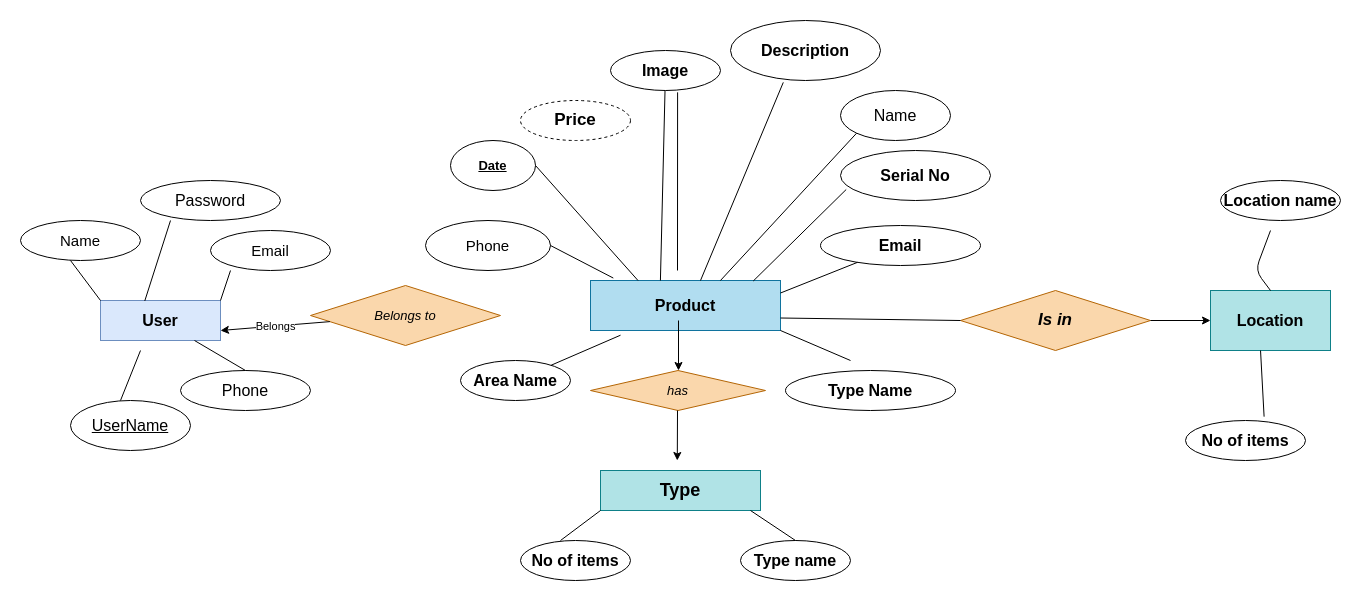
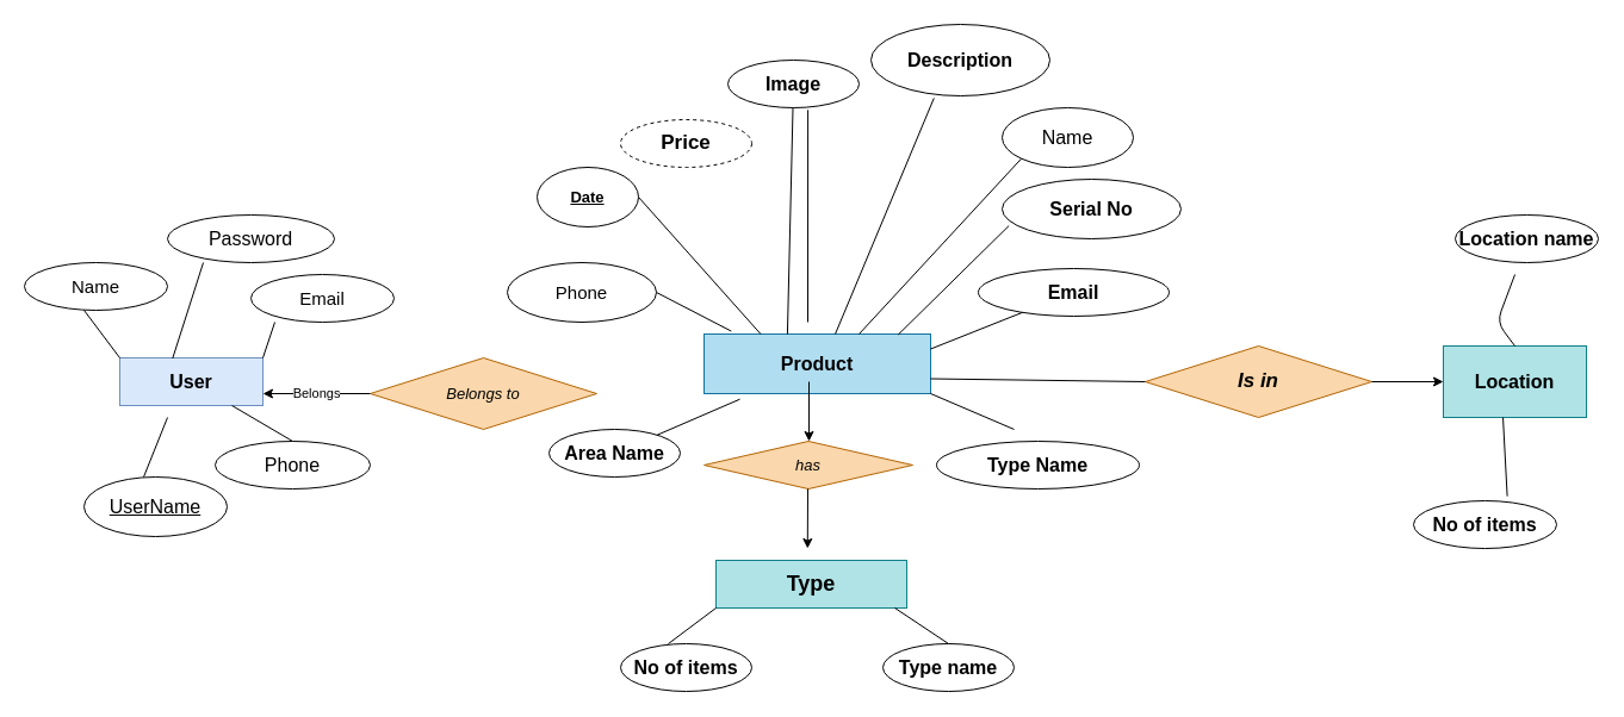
  <mxCell id="0" />
  <mxCell id="1" parent="0" />
  <mxCell id="2" value="&lt;font style=&quot;font-size: 16px&quot;&gt;&lt;b&gt;Product&lt;/b&gt;&lt;/font&gt;" style="rounded=0;whiteSpace=wrap;html=1;fillColor=#b1ddf0;strokeColor=#10739e;" parent="1" vertex="1"><mxGeometry x="590" y="280" width="190" height="50" as="geometry" /></mxCell>
- <mxCell id="3" value="&lt;i&gt;&lt;font style=&quot;font-size: 13px&quot;&gt;Belongs to&lt;/font&gt;&lt;/i&gt;" style="rhombus;whiteSpace=wrap;html=1;fillColor=#fad7ac;strokeColor=#b46504;" parent="1" vertex="1"><mxGeometry x="310" y="285" width="190" height="60" as="geometry" /></mxCell>
+ <mxCell id="3" value="&lt;i&gt;&lt;font style=&quot;font-size: 13px&quot;&gt;Belongs to&lt;/font&gt;&lt;/i&gt;" style="rhombus;whiteSpace=wrap;html=1;fillColor=#fad7ac;strokeColor=#b46504;" parent="1" vertex="1"><mxGeometry x="310" y="300" width="190" height="60" as="geometry" /></mxCell>
  <mxCell id="4" value="&lt;b&gt;&lt;font style=&quot;font-size: 16px&quot;&gt;User&lt;/font&gt;&lt;/b&gt;" style="rounded=0;whiteSpace=wrap;html=1;fillColor=#dae8fc;strokeColor=#6c8ebf;" parent="1" vertex="1"><mxGeometry x="100" y="300" width="120" height="40" as="geometry" /></mxCell>
  <mxCell id="5" value="&lt;font style=&quot;font-size: 15px&quot;&gt;Name&lt;/font&gt;" style="ellipse;whiteSpace=wrap;html=1;" parent="1" vertex="1"><mxGeometry x="20" y="220" width="120" height="40" as="geometry" /></mxCell>
  <mxCell id="6" value="&lt;font style=&quot;font-size: 16px&quot;&gt;Password&lt;/font&gt;" style="ellipse;whiteSpace=wrap;html=1;" parent="1" vertex="1"><mxGeometry x="140" y="180" width="140" height="40" as="geometry" /></mxCell>
  <mxCell id="7" value="&lt;font style=&quot;font-size: 15px&quot;&gt;Email&lt;/font&gt;" style="ellipse;whiteSpace=wrap;html=1;" parent="1" vertex="1"><mxGeometry x="210" y="230" width="120" height="40" as="geometry" /></mxCell>
  <mxCell id="8" value="&lt;font style=&quot;font-size: 16px&quot;&gt;Phone&lt;/font&gt;" style="ellipse;whiteSpace=wrap;html=1;" parent="1" vertex="1"><mxGeometry x="180" y="370" width="130" height="40" as="geometry" /></mxCell>
  <mxCell id="9" value="&lt;u&gt;&lt;font style=&quot;font-size: 16px&quot;&gt;UserName&lt;/font&gt;&lt;/u&gt;" style="ellipse;whiteSpace=wrap;html=1;" parent="1" vertex="1"><mxGeometry x="70" y="400" width="120" height="50" as="geometry" /></mxCell>
  <mxCell id="10" value="&lt;b&gt;&lt;font style=&quot;font-size: 18px&quot;&gt;Type&lt;/font&gt;&lt;/b&gt;" style="rounded=0;whiteSpace=wrap;html=1;fillColor=#b0e3e6;strokeColor=#0e8088;" parent="1" vertex="1"><mxGeometry x="600" y="470" width="160" height="40" as="geometry" /></mxCell>
  <mxCell id="11" value="&lt;font style=&quot;font-size: 16px&quot;&gt;&lt;b&gt;Location&lt;/b&gt;&lt;/font&gt;" style="rounded=0;whiteSpace=wrap;html=1;fillColor=#b0e3e6;strokeColor=#0e8088;" parent="1" vertex="1"><mxGeometry x="1210" y="290" width="120" height="60" as="geometry" /></mxCell>
  <mxCell id="12" value="&lt;span style=&quot;font-size: 13px&quot;&gt;&lt;i&gt;has&lt;/i&gt;&lt;/span&gt;" style="rhombus;whiteSpace=wrap;html=1;fillColor=#fad7ac;strokeColor=#b46504;" parent="1" vertex="1"><mxGeometry x="590" y="370" width="175" height="40" as="geometry" /></mxCell>
  <mxCell id="13" value="&lt;i&gt;&lt;font style=&quot;font-size: 17px&quot;&gt;&lt;b&gt;Is in&lt;/b&gt;&lt;/font&gt;&lt;/i&gt;" style="rhombus;whiteSpace=wrap;html=1;fillColor=#fad7ac;strokeColor=#b46504;" parent="1" vertex="1"><mxGeometry x="960" y="290" width="190" height="60" as="geometry" /></mxCell>
  <mxCell id="14" value="&lt;font size=&quot;1&quot;&gt;&lt;b style=&quot;font-size: 16px&quot;&gt;Location name&lt;/b&gt;&lt;/font&gt;" style="ellipse;whiteSpace=wrap;html=1;" parent="1" vertex="1"><mxGeometry x="1220" y="180" width="120" height="40" as="geometry" /></mxCell>
  <mxCell id="15" value="&lt;font size=&quot;1&quot;&gt;&lt;b style=&quot;font-size: 16px&quot;&gt;No of items&lt;/b&gt;&lt;/font&gt;" style="ellipse;whiteSpace=wrap;html=1;" parent="1" vertex="1"><mxGeometry x="1185" y="420" width="120" height="40" as="geometry" /></mxCell>
  <mxCell id="16" value="&lt;b&gt;&lt;u&gt;&lt;font style=&quot;font-size: 13px&quot;&gt;Date&lt;/font&gt;&lt;/u&gt;&lt;/b&gt;" style="ellipse;whiteSpace=wrap;html=1;" parent="1" vertex="1"><mxGeometry x="450" y="140" width="85" height="50" as="geometry" /></mxCell>
  <mxCell id="17" value="&lt;font style=&quot;font-size: 16px&quot;&gt;&lt;b&gt;Image&lt;/b&gt;&lt;/font&gt;" style="ellipse;whiteSpace=wrap;html=1;" parent="1" vertex="1"><mxGeometry x="610" y="50" width="110" height="40" as="geometry" /></mxCell>
  <mxCell id="18" value="&lt;b&gt;&lt;font style=&quot;font-size: 17px&quot;&gt;Price&lt;/font&gt;&lt;/b&gt;" style="ellipse;whiteSpace=wrap;html=1;dashed=1;" parent="1" vertex="1"><mxGeometry x="520" y="100" width="110" height="40" as="geometry" /></mxCell>
  <mxCell id="19" value="&lt;b&gt;&lt;font style=&quot;font-size: 16px&quot;&gt;Description&lt;/font&gt;&lt;/b&gt;" style="ellipse;whiteSpace=wrap;html=1;" parent="1" vertex="1"><mxGeometry x="730" y="20" width="150" height="60" as="geometry" /></mxCell>
  <mxCell id="20" value="&lt;font style=&quot;font-size: 16px&quot;&gt;Name&lt;/font&gt;" style="ellipse;whiteSpace=wrap;html=1;" parent="1" vertex="1"><mxGeometry x="840" y="90" width="110" height="50" as="geometry" /></mxCell>
  <mxCell id="21" value="&lt;font style=&quot;font-size: 16px&quot;&gt;&lt;b&gt;Serial No&lt;/b&gt;&lt;/font&gt;" style="ellipse;whiteSpace=wrap;html=1;" parent="1" vertex="1"><mxGeometry x="840" y="150" width="150" height="50" as="geometry" /></mxCell>
  <mxCell id="22" value="&lt;font style=&quot;font-size: 16px&quot;&gt;&lt;b&gt;Area Name&lt;/b&gt;&lt;/font&gt;" style="ellipse;whiteSpace=wrap;html=1;" parent="1" vertex="1"><mxGeometry x="460" y="360" width="110" height="40" as="geometry" /></mxCell>
  <mxCell id="23" value="&lt;font style=&quot;font-size: 15px&quot;&gt;Phone&lt;/font&gt;" style="ellipse;whiteSpace=wrap;html=1;" parent="1" vertex="1"><mxGeometry x="425" y="220" width="125" height="50" as="geometry" /></mxCell>
  <mxCell id="24" value="&lt;font style=&quot;font-size: 16px&quot;&gt;&lt;b&gt;Email&lt;/b&gt;&lt;/font&gt;" style="ellipse;whiteSpace=wrap;html=1;" parent="1" vertex="1"><mxGeometry x="820" y="225" width="160" height="40" as="geometry" /></mxCell>
  <mxCell id="25" value="&lt;font style=&quot;font-size: 16px&quot;&gt;&lt;b&gt;Type Name&lt;/b&gt;&lt;/font&gt;" style="ellipse;whiteSpace=wrap;html=1;" parent="1" vertex="1"><mxGeometry x="785" y="370" width="170" height="40" as="geometry" /></mxCell>
  <mxCell id="26" value="&lt;font style=&quot;font-size: 16px&quot;&gt;&lt;b&gt;No of items&lt;/b&gt;&lt;/font&gt;" style="ellipse;whiteSpace=wrap;html=1;" parent="1" vertex="1"><mxGeometry x="520" y="540" width="110" height="40" as="geometry" /></mxCell>
  <mxCell id="27" value="&lt;font style=&quot;font-size: 16px&quot;&gt;&lt;b&gt;Type name&lt;/b&gt;&lt;/font&gt;" style="ellipse;whiteSpace=wrap;html=1;" parent="1" vertex="1"><mxGeometry x="740" y="540" width="110" height="40" as="geometry" /></mxCell>
  <mxCell id="28" value="" style="endArrow=none;html=1;exitX=0.369;exitY=0.011;exitDx=0;exitDy=0;exitPerimeter=0;" parent="1" source="4" edge="1"><mxGeometry width="50" height="50" relative="1" as="geometry"><mxPoint x="110" y="280" as="sourcePoint" /><mxPoint x="170" y="220" as="targetPoint" /></mxGeometry></mxCell>
  <mxCell id="29" value="" style="endArrow=none;html=1;" parent="1" edge="1"><mxGeometry width="50" height="50" relative="1" as="geometry"><mxPoint x="220" y="300" as="sourcePoint" /><mxPoint x="230" y="270" as="targetPoint" /></mxGeometry></mxCell>
  <mxCell id="30" value="" style="endArrow=none;html=1;exitX=0;exitY=0;exitDx=0;exitDy=0;" parent="1" source="4" edge="1"><mxGeometry width="50" height="50" relative="1" as="geometry"><mxPoint x="60" y="290" as="sourcePoint" /><mxPoint x="70" y="260" as="targetPoint" /></mxGeometry></mxCell>
  <mxCell id="31" value="" style="endArrow=none;html=1;" parent="1" edge="1"><mxGeometry width="50" height="50" relative="1" as="geometry"><mxPoint x="120" y="400" as="sourcePoint" /><mxPoint x="140" y="350" as="targetPoint" /><Array as="points"><mxPoint x="140" y="350" /></Array></mxGeometry></mxCell>
  <mxCell id="32" value="" style="endArrow=none;html=1;exitX=0.5;exitY=0;exitDx=0;exitDy=0;" parent="1" source="8" target="4" edge="1"><mxGeometry width="50" height="50" relative="1" as="geometry"><mxPoint x="200" y="350" as="sourcePoint" /><mxPoint x="250" y="300" as="targetPoint" /></mxGeometry></mxCell>
  <mxCell id="33" value="Belongs" style="endArrow=classic;html=1;entryX=1;entryY=0.75;entryDx=0;entryDy=0;" parent="1" source="3" target="4" edge="1"><mxGeometry relative="1" as="geometry"><mxPoint x="240" y="350" as="sourcePoint" /><mxPoint x="270" y="310" as="targetPoint" /></mxGeometry></mxCell>
  <mxCell id="34" value="" style="endArrow=none;html=1;entryX=0.158;entryY=1.094;entryDx=0;entryDy=0;entryPerimeter=0;" parent="1" source="22" target="2" edge="1"><mxGeometry width="50" height="50" relative="1" as="geometry"><mxPoint x="580" y="400" as="sourcePoint" /><mxPoint x="630" y="350" as="targetPoint" /></mxGeometry></mxCell>
  <mxCell id="35" value="" style="endArrow=none;html=1;exitX=0.368;exitY=0;exitDx=0;exitDy=0;exitPerimeter=0;" parent="1" source="2" target="17" edge="1"><mxGeometry width="50" height="50" relative="1" as="geometry"><mxPoint x="580" y="250" as="sourcePoint" /><mxPoint x="630" y="200" as="targetPoint" /></mxGeometry></mxCell>
  <mxCell id="36" value="" style="endArrow=none;html=1;exitX=1;exitY=0.5;exitDx=0;exitDy=0;entryX=0.12;entryY=-0.049;entryDx=0;entryDy=0;entryPerimeter=0;" parent="1" source="23" target="2" edge="1"><mxGeometry width="50" height="50" relative="1" as="geometry"><mxPoint x="580" y="250" as="sourcePoint" /><mxPoint x="620" y="270" as="targetPoint" /></mxGeometry></mxCell>
  <mxCell id="37" value="" style="endArrow=none;html=1;entryX=1;entryY=0.5;entryDx=0;entryDy=0;exitX=0.25;exitY=0;exitDx=0;exitDy=0;" parent="1" source="2" target="16" edge="1"><mxGeometry width="50" height="50" relative="1" as="geometry"><mxPoint x="580" y="250" as="sourcePoint" /><mxPoint x="630" y="200" as="targetPoint" /><Array as="points"><mxPoint x="638" y="280" /></Array></mxGeometry></mxCell>
  <mxCell id="38" value="" style="endArrow=none;html=1;entryX=0.61;entryY=1.046;entryDx=0;entryDy=0;entryPerimeter=0;" parent="1" target="17" edge="1"><mxGeometry width="50" height="50" relative="1" as="geometry"><mxPoint x="677" y="270" as="sourcePoint" /><mxPoint x="630" y="200" as="targetPoint" /></mxGeometry></mxCell>
  <mxCell id="39" value="" style="endArrow=none;html=1;entryX=0.352;entryY=1.031;entryDx=0;entryDy=0;entryPerimeter=0;exitX=0.579;exitY=0;exitDx=0;exitDy=0;exitPerimeter=0;" parent="1" source="2" target="19" edge="1"><mxGeometry width="50" height="50" relative="1" as="geometry"><mxPoint x="580" y="250" as="sourcePoint" /><mxPoint x="630" y="200" as="targetPoint" /></mxGeometry></mxCell>
  <mxCell id="40" value="" style="endArrow=none;html=1;entryX=0;entryY=1;entryDx=0;entryDy=0;exitX=0.684;exitY=0;exitDx=0;exitDy=0;exitPerimeter=0;" parent="1" source="2" target="20" edge="1"><mxGeometry width="50" height="50" relative="1" as="geometry"><mxPoint x="580" y="250" as="sourcePoint" /><mxPoint x="630" y="200" as="targetPoint" /></mxGeometry></mxCell>
  <mxCell id="41" value="" style="endArrow=none;html=1;entryX=0.038;entryY=0.78;entryDx=0;entryDy=0;entryPerimeter=0;exitX=0.857;exitY=0.009;exitDx=0;exitDy=0;exitPerimeter=0;" parent="1" source="2" target="21" edge="1"><mxGeometry width="50" height="50" relative="1" as="geometry"><mxPoint x="580" y="250" as="sourcePoint" /><mxPoint x="630" y="200" as="targetPoint" /></mxGeometry></mxCell>
  <mxCell id="42" value="" style="endArrow=none;html=1;exitX=1;exitY=0.25;exitDx=0;exitDy=0;" parent="1" source="2" target="24" edge="1"><mxGeometry width="50" height="50" relative="1" as="geometry"><mxPoint x="580" y="250" as="sourcePoint" /><mxPoint x="630" y="200" as="targetPoint" /></mxGeometry></mxCell>
  <mxCell id="43" value="" style="endArrow=none;html=1;exitX=1;exitY=1;exitDx=0;exitDy=0;" parent="1" source="2" edge="1"><mxGeometry width="50" height="50" relative="1" as="geometry"><mxPoint x="580" y="250" as="sourcePoint" /><mxPoint x="850" y="360" as="targetPoint" /></mxGeometry></mxCell>
  <mxCell id="44" value="" style="endArrow=classic;html=1;" parent="1" edge="1"><mxGeometry width="50" height="50" relative="1" as="geometry"><mxPoint x="678" y="320" as="sourcePoint" /><mxPoint x="678" y="370" as="targetPoint" /></mxGeometry></mxCell>
  <mxCell id="45" value="" style="endArrow=classic;html=1;" parent="1" edge="1"><mxGeometry width="50" height="50" relative="1" as="geometry"><mxPoint x="677" y="410" as="sourcePoint" /><mxPoint x="676.79" y="460" as="targetPoint" /></mxGeometry></mxCell>
  <mxCell id="46" value="" style="endArrow=none;html=1;entryX=0;entryY=1;entryDx=0;entryDy=0;" parent="1" target="10" edge="1"><mxGeometry width="50" height="50" relative="1" as="geometry"><mxPoint x="560" y="540" as="sourcePoint" /><mxPoint x="630" y="350" as="targetPoint" /></mxGeometry></mxCell>
  <mxCell id="47" value="" style="endArrow=none;html=1;entryX=0.5;entryY=0;entryDx=0;entryDy=0;" parent="1" target="27" edge="1"><mxGeometry width="50" height="50" relative="1" as="geometry"><mxPoint x="750" y="510" as="sourcePoint" /><mxPoint x="630" y="350" as="targetPoint" /></mxGeometry></mxCell>
  <mxCell id="48" value="" style="endArrow=none;html=1;exitX=1;exitY=0.75;exitDx=0;exitDy=0;entryX=0;entryY=0.5;entryDx=0;entryDy=0;" parent="1" source="2" target="13" edge="1"><mxGeometry width="50" height="50" relative="1" as="geometry"><mxPoint x="760" y="400" as="sourcePoint" /><mxPoint x="950" y="330" as="targetPoint" /></mxGeometry></mxCell>
  <mxCell id="49" value="" style="endArrow=classic;html=1;entryX=0;entryY=0.5;entryDx=0;entryDy=0;" parent="1" source="13" target="11" edge="1"><mxGeometry width="50" height="50" relative="1" as="geometry"><mxPoint x="760" y="400" as="sourcePoint" /><mxPoint x="810" y="350" as="targetPoint" /></mxGeometry></mxCell>
  <mxCell id="50" value="" style="endArrow=none;html=1;exitX=0.5;exitY=0;exitDx=0;exitDy=0;" parent="1" source="11" edge="1"><mxGeometry width="50" height="50" relative="1" as="geometry"><mxPoint x="1225" y="300" as="sourcePoint" /><mxPoint x="1270" y="230" as="targetPoint" /><Array as="points"><mxPoint x="1255" y="270" /></Array></mxGeometry></mxCell>
  <mxCell id="51" value="" style="endArrow=none;html=1;exitX=0.655;exitY=-0.096;exitDx=0;exitDy=0;exitPerimeter=0;entryX=0.417;entryY=1;entryDx=0;entryDy=0;entryPerimeter=0;" parent="1" source="15" target="11" edge="1"><mxGeometry width="50" height="50" relative="1" as="geometry"><mxPoint x="760" y="400" as="sourcePoint" /><mxPoint x="810" y="350" as="targetPoint" /></mxGeometry></mxCell>
